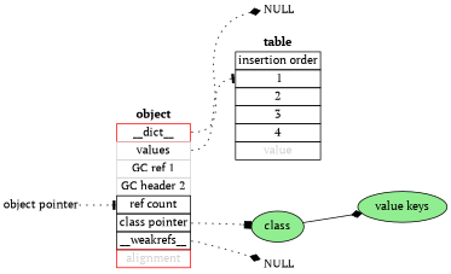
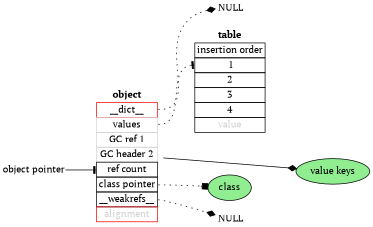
  digraph {
    fontname="PT Serif"
    rankdir=LR
    node [fontname="PT Serif" shape=plain]
    edge [arrowhead=diamond fontname="PT Serif" style=dotted]
    n1 [label=" NULL"]
    n2 [label=" NULL"]
    n3 [fillcolor=lightgreen label=class style=filled shape=""]
    n4 [fillcolor=lightgreen label="value keys" style=filled shape=""]
    n5 [label=<<table border="0" cellspacing="0">                     <tr><td><b>object</b></td></tr>                     <tr><td border="1" port="dict" color = "red" >__dict__</td></tr>                     <tr><td border="1" port="values" color = "lightgrey" >values</td></tr>                     <tr><td border="1" color = "lightgrey" >GC ref 1</td></tr>                     <tr><td border="1" color = "lightgrey" >GC header 2</td></tr>                     <tr><td port="p0" border="1">ref count</td></tr>                     <tr><td port="cls" border="1">class pointer</td></tr>                     <tr><td port="weak" border="1">__weakrefs__</td></tr>                     <tr><td border="1" color = "red" ><font color = "lightgray">alignment</font></td></tr>                 </table>> shape=none]
    n6 [label=<<table border="0" cellspacing="0">                     <tr><td><b>table</b></td></tr>                     <tr><td border="1">insertion order</td></tr>                     <tr><td port="p0" border="1">     1    </td></tr>                     <tr><td border="1"> 2 </td></tr>                     <tr><td border="1"> 3 </td></tr>                     <tr><td border="1"> 4 </td></tr>                     <tr><td border="1"><font color = "lightgray">value</font></td></tr>                 </table>> shape=none]
    n7 [label="object pointer"]
-   n3 -> n4 [style=solid]
+   n5 -> n4 [style=solid]
    n5 -> n1 [tailport=weak]
    n5 -> n2 [tailport=dict]
    n5 -> n3 [arrowhead=box tailport=cls]
    n5 -> n6 [arrowhead=tee headport=p0 tailport=values]
-   n7 -> n5 [arrowhead=tee headport=p0]
+   n7 -> n5 [arrowhead=tee headport=p0 style=solid]
  }
